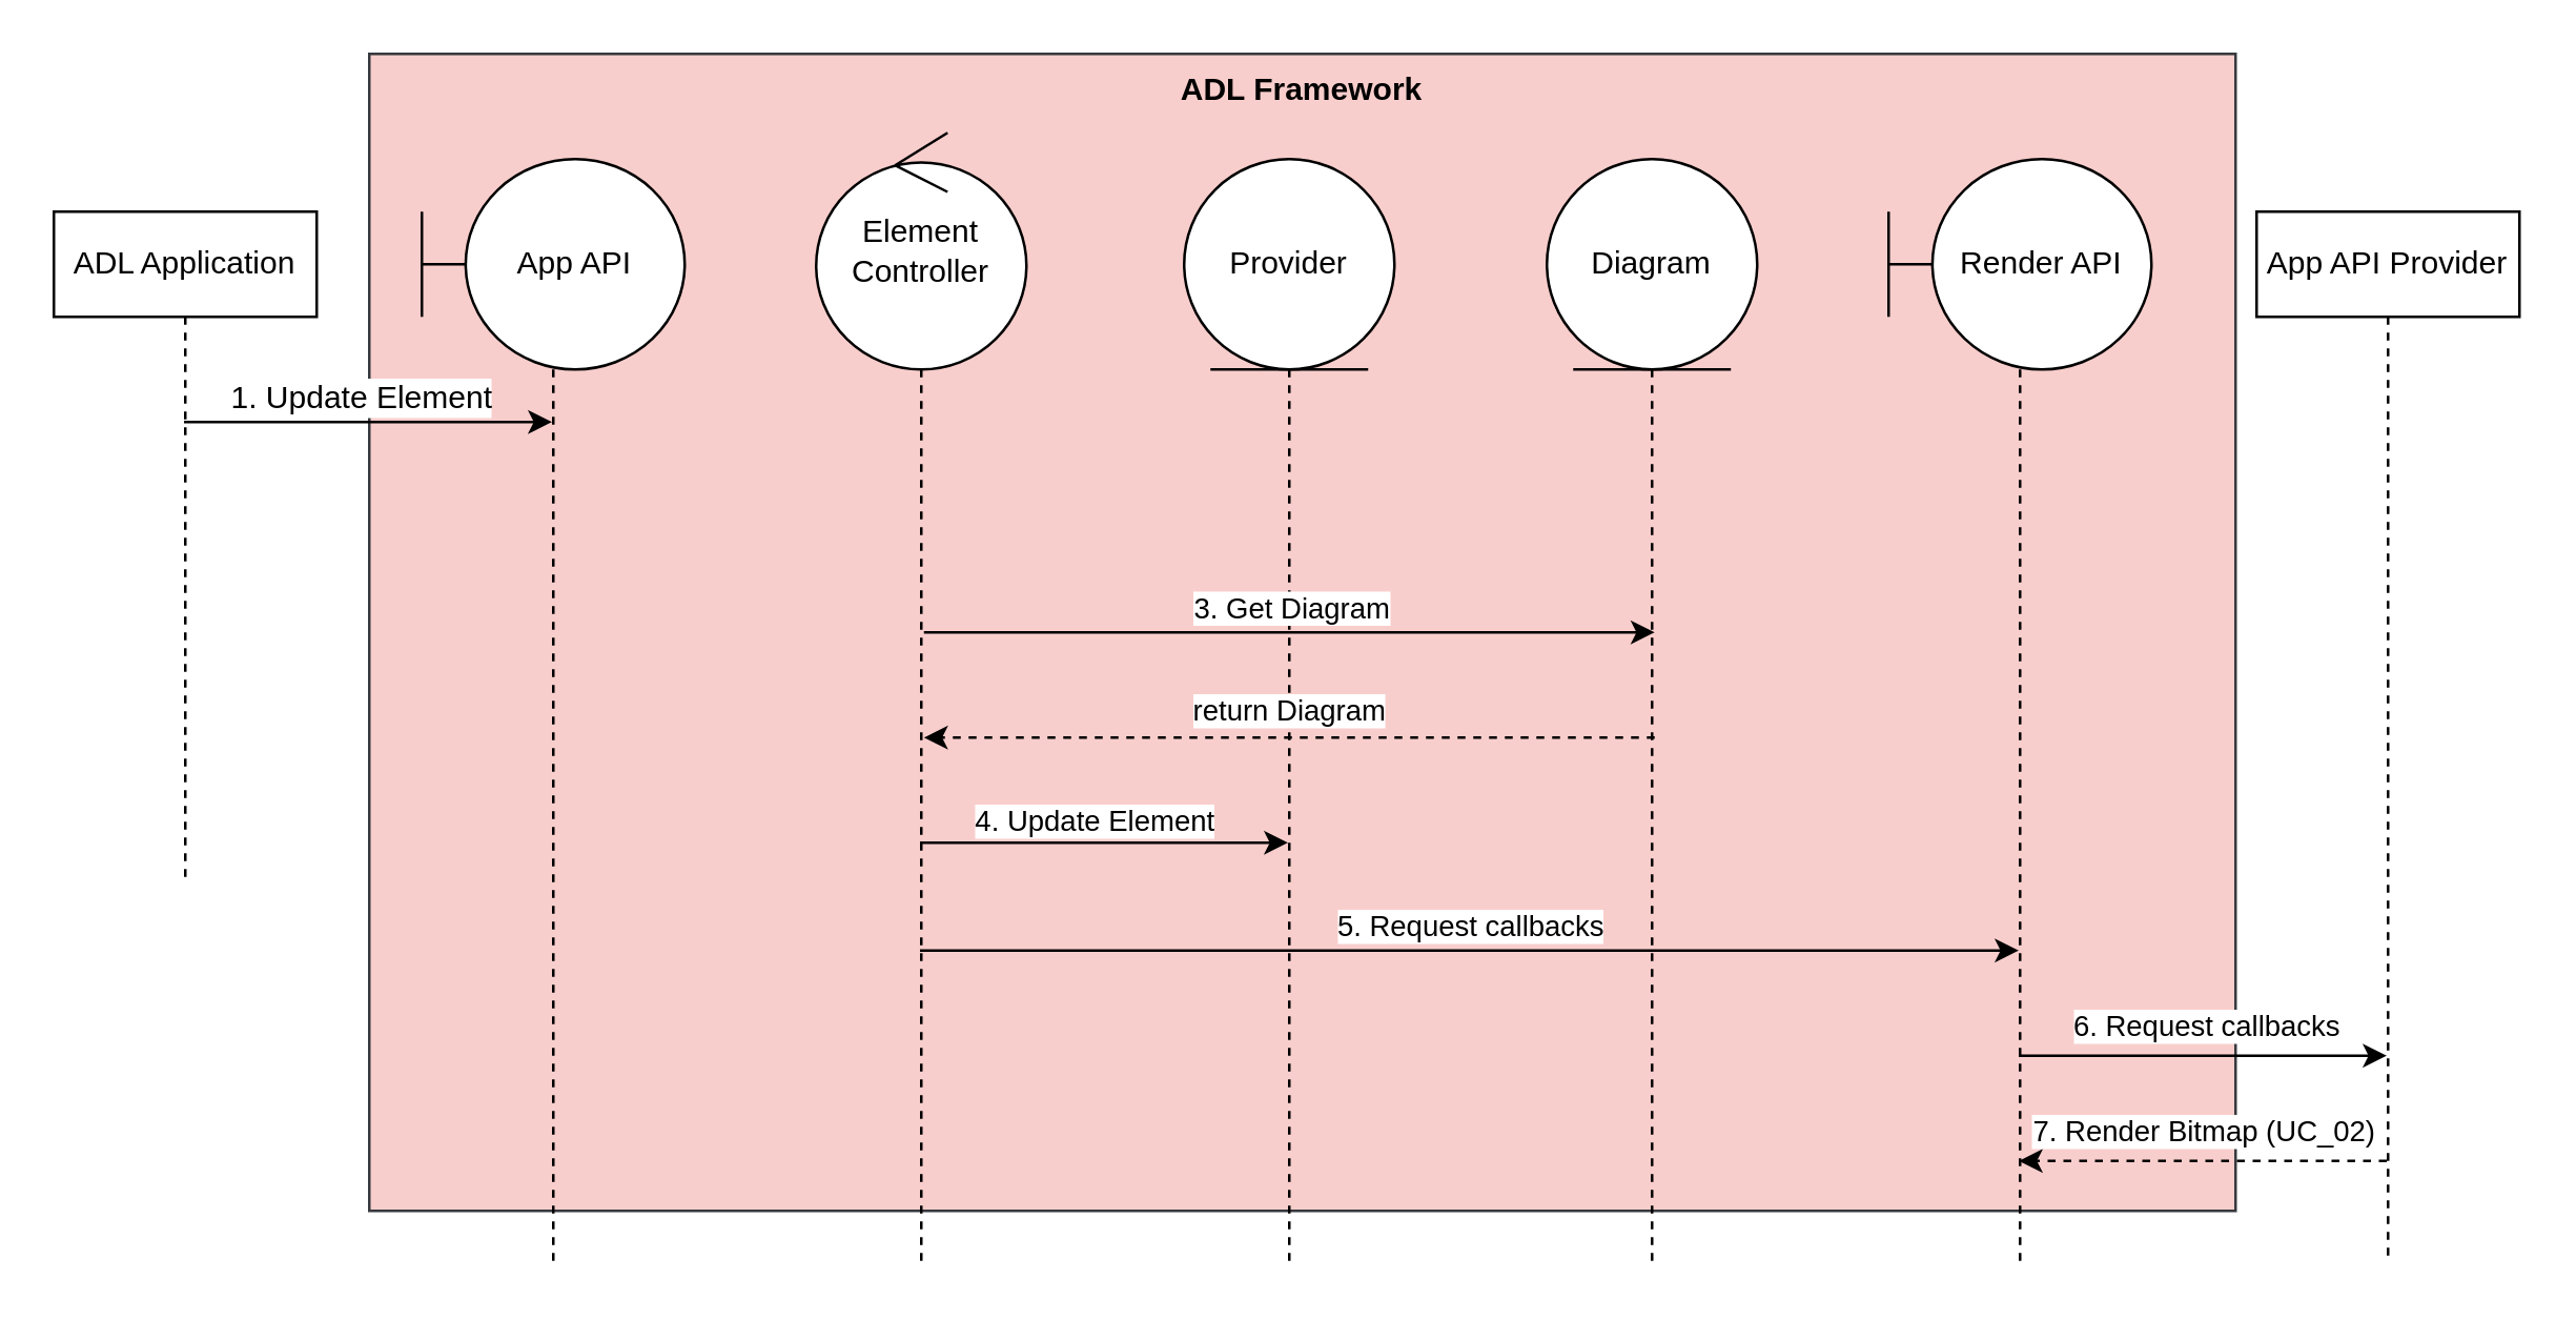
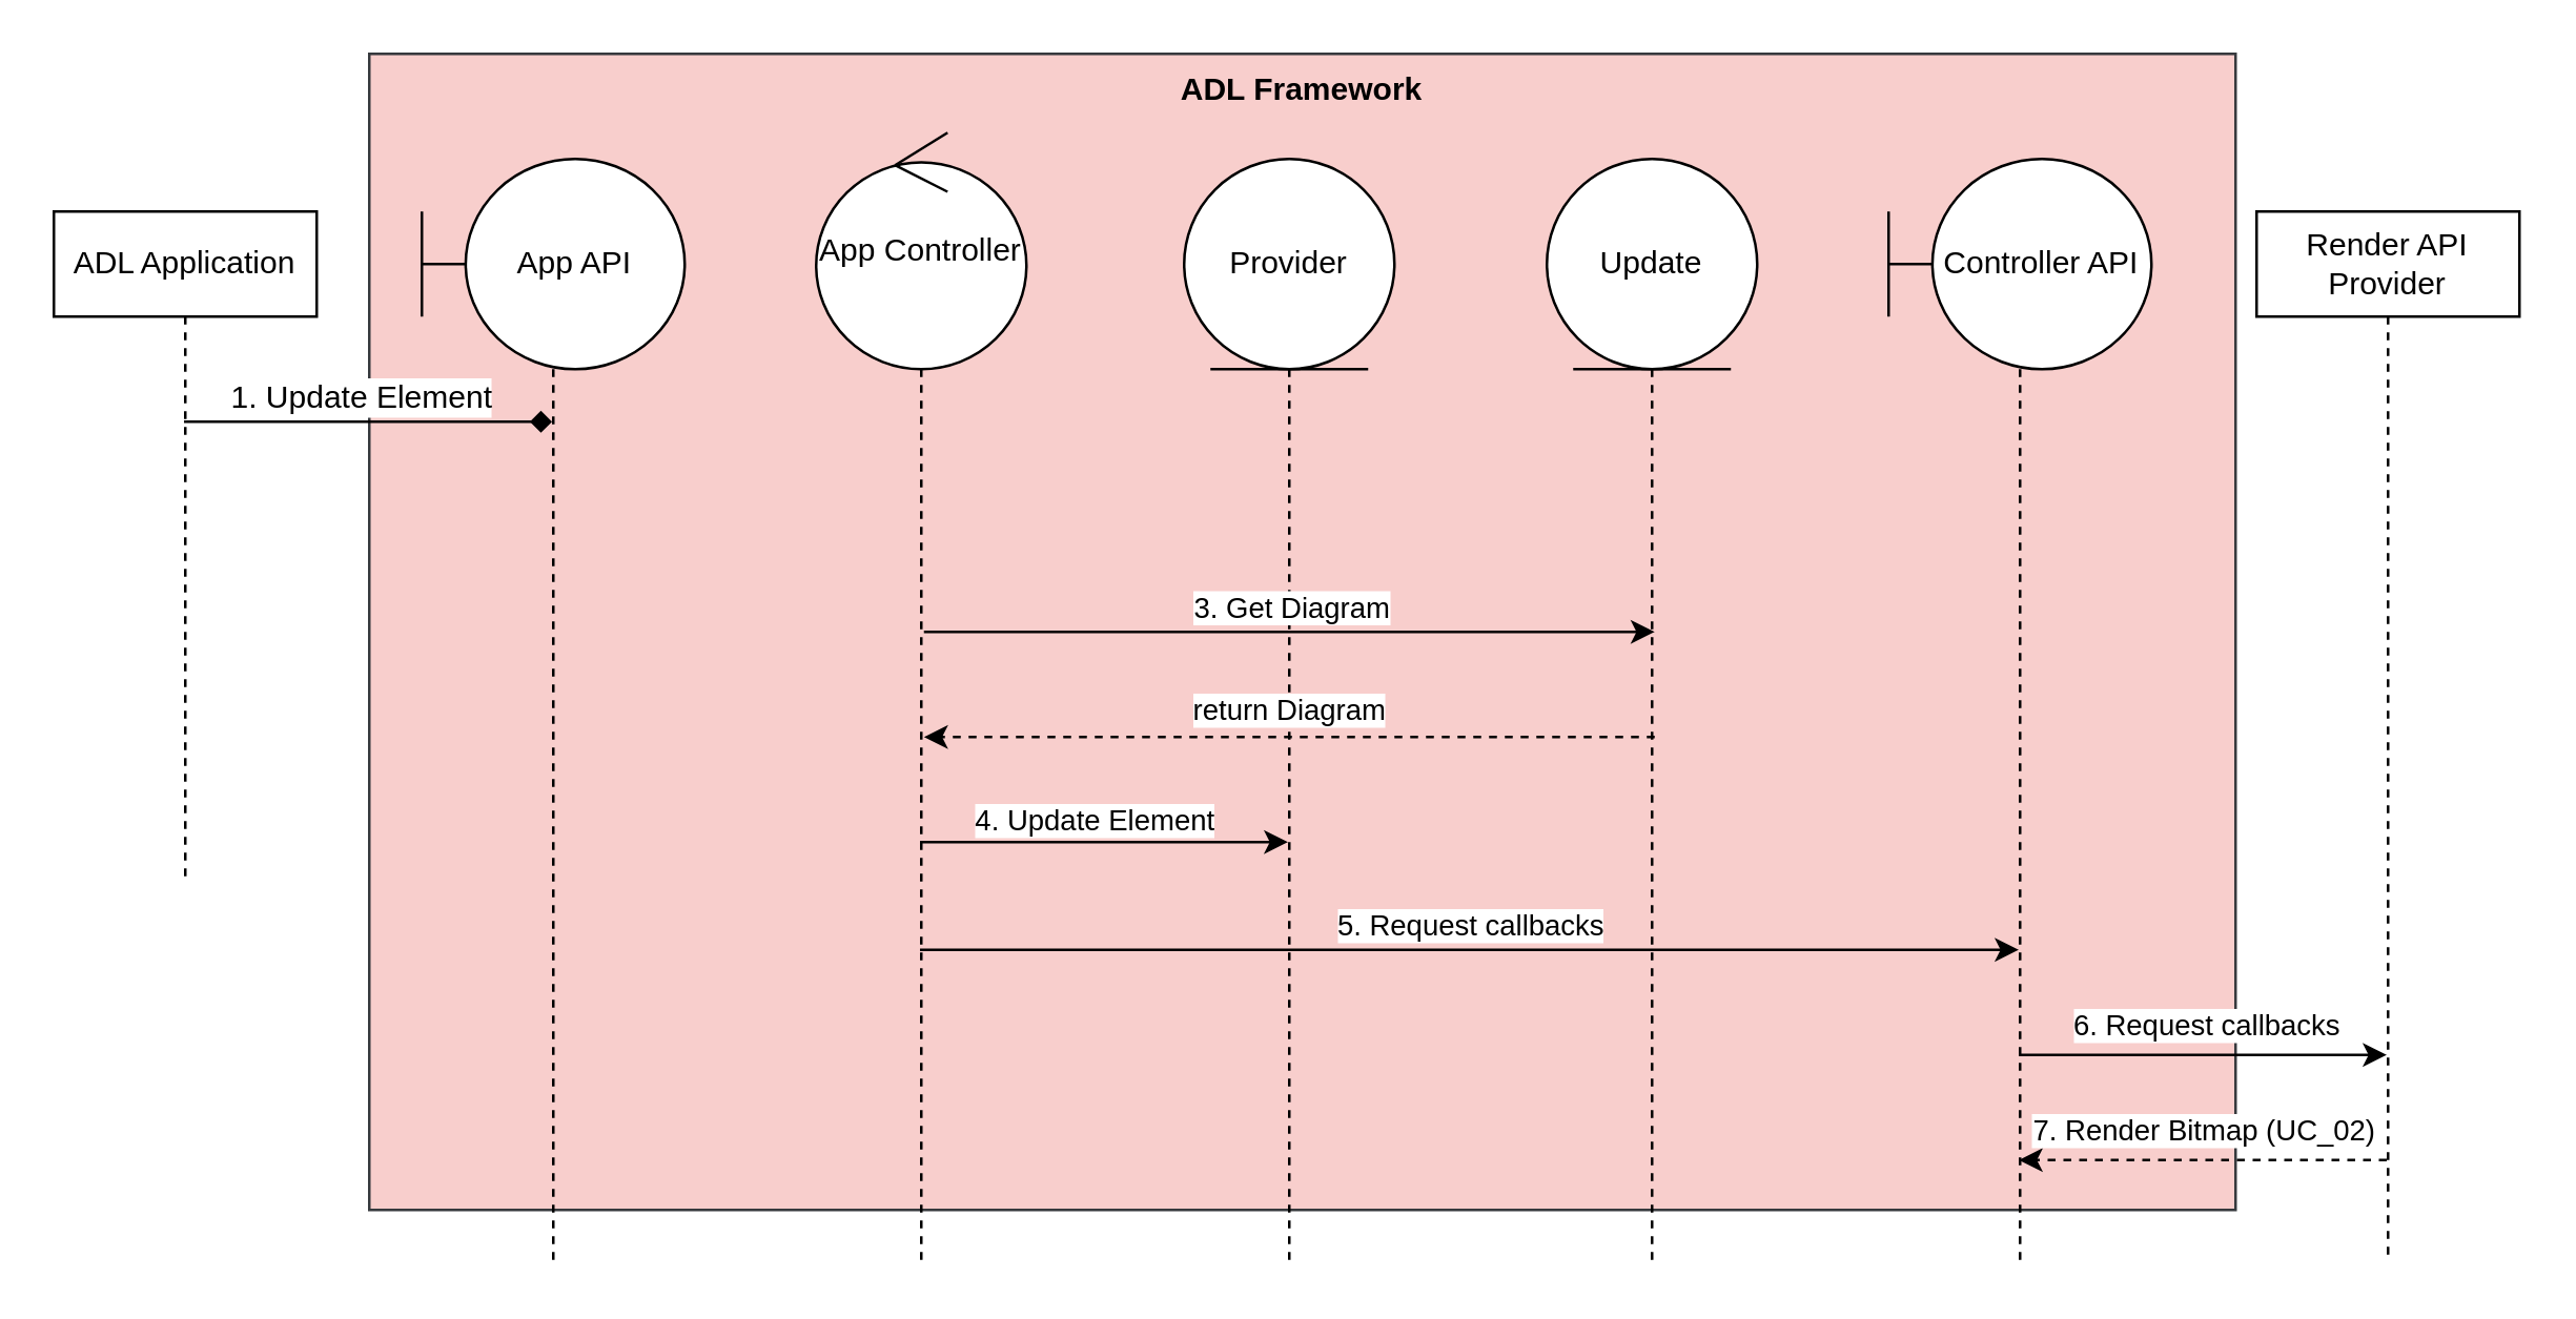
  <mxCell id="0" />
  <mxCell id="1" parent="0" />
  <mxCell id="2" value="ADL Framework" style="rounded=0;whiteSpace=wrap;html=1;strokeColor=#36393d;align=center;verticalAlign=top;fontFamily=Helvetica;fontSize=12;fillColor=#f8cecc;fontStyle=1;" parent="1" vertex="1"><mxGeometry x="140" y="20" width="710" height="440" as="geometry" /></mxCell>
  <mxCell id="3" value="Provider" style="shape=umlLifeline;perimeter=lifelinePerimeter;whiteSpace=wrap;html=1;container=1;dropTarget=0;collapsible=0;recursiveResize=0;outlineConnect=0;portConstraint=eastwest;newEdgeStyle={&quot;curved&quot;:0,&quot;rounded&quot;:0};participant=umlEntity;strokeColor=default;align=center;verticalAlign=middle;fontFamily=Helvetica;fontSize=12;fontColor=default;fillColor=default;size=80;" parent="1" vertex="1"><mxGeometry x="450" y="60" width="80" height="420" as="geometry" /></mxCell>
- <mxCell id="4" style="rounded=0;orthogonalLoop=1;jettySize=auto;html=1;fontFamily=Helvetica;fontSize=12;fontColor=default;" parent="1" source="6" target="10" edge="1"><mxGeometry relative="1" as="geometry"><Array as="points"><mxPoint x="160" y="160" /></Array></mxGeometry></mxCell>
+ <mxCell id="4" style="rounded=0;orthogonalLoop=1;jettySize=auto;html=1;fontFamily=Helvetica;fontSize=12;fontColor=default;endArrow=diamond;" parent="1" source="6" target="10" edge="1"><mxGeometry relative="1" as="geometry"><Array as="points"><mxPoint x="160" y="160" /></Array></mxGeometry></mxCell>
  <mxCell id="5" value="1. Update Element" style="edgeLabel;html=1;align=center;verticalAlign=middle;resizable=0;points=[];fontSize=12;fontFamily=Helvetica;fontColor=default;" parent="4" vertex="1" connectable="0"><mxGeometry x="-0.041" y="2" relative="1" as="geometry"><mxPoint y="-8" as="offset" /></mxGeometry></mxCell>
  <mxCell id="6" value="ADL Application" style="shape=umlLifeline;perimeter=lifelinePerimeter;whiteSpace=wrap;html=1;container=1;dropTarget=0;collapsible=0;recursiveResize=0;outlineConnect=0;portConstraint=eastwest;newEdgeStyle={&quot;curved&quot;:0,&quot;rounded&quot;:0};" parent="1" vertex="1"><mxGeometry x="20" y="80" width="100" height="255" as="geometry" /></mxCell>
  <mxCell id="7" style="rounded=0;orthogonalLoop=1;jettySize=auto;html=1;" parent="1" edge="1"><mxGeometry relative="1" as="geometry"><Array as="points"><mxPoint x="560" y="361" /></Array><mxPoint x="349.5" y="361" as="sourcePoint" /><mxPoint x="767.5" y="361" as="targetPoint" /></mxGeometry></mxCell>
  <mxCell id="8" value="5. Request callbacks" style="edgeLabel;html=1;align=center;verticalAlign=middle;resizable=0;points=[];" parent="7" vertex="1" connectable="0"><mxGeometry x="-0.002" relative="1" as="geometry"><mxPoint y="-10" as="offset" /></mxGeometry></mxCell>
- <mxCell id="9" value="Element Controller" style="shape=umlLifeline;perimeter=lifelinePerimeter;whiteSpace=wrap;html=1;container=1;dropTarget=0;collapsible=0;recursiveResize=0;outlineConnect=0;portConstraint=eastwest;newEdgeStyle={&quot;curved&quot;:0,&quot;rounded&quot;:0};participant=umlControl;strokeColor=default;align=center;verticalAlign=middle;fontFamily=Helvetica;fontSize=12;fontColor=default;fillColor=default;size=90;" parent="1" vertex="1"><mxGeometry x="310" y="50" width="80" height="430" as="geometry" /></mxCell>
+ <mxCell id="9" value="App Controller" style="shape=umlLifeline;perimeter=lifelinePerimeter;whiteSpace=wrap;html=1;container=1;dropTarget=0;collapsible=0;recursiveResize=0;outlineConnect=0;portConstraint=eastwest;newEdgeStyle={&quot;curved&quot;:0,&quot;rounded&quot;:0};participant=umlControl;strokeColor=default;align=center;verticalAlign=middle;fontFamily=Helvetica;fontSize=12;fontColor=default;fillColor=default;size=90;" parent="1" vertex="1"><mxGeometry x="310" y="50" width="80" height="430" as="geometry" /></mxCell>
  <mxCell id="10" value="&amp;nbsp; &amp;nbsp; &amp;nbsp;App API" style="shape=umlLifeline;perimeter=lifelinePerimeter;whiteSpace=wrap;html=1;container=1;dropTarget=0;collapsible=0;recursiveResize=0;outlineConnect=0;portConstraint=eastwest;newEdgeStyle={&quot;curved&quot;:0,&quot;rounded&quot;:0};participant=umlBoundary;size=80;" parent="1" vertex="1"><mxGeometry x="160" y="60" width="100" height="420" as="geometry" /></mxCell>
  <mxCell id="11" style="rounded=0;orthogonalLoop=1;jettySize=auto;html=1;" parent="1" edge="1"><mxGeometry relative="1" as="geometry"><mxPoint x="349.5" y="320" as="sourcePoint" /><mxPoint x="489.5" y="320" as="targetPoint" /><Array as="points"><mxPoint x="410" y="320" /></Array></mxGeometry></mxCell>
  <mxCell id="12" value="4. Update Element" style="edgeLabel;html=1;align=center;verticalAlign=middle;resizable=0;points=[];" parent="11" vertex="1" connectable="0"><mxGeometry x="-0.052" y="3" relative="1" as="geometry"><mxPoint y="-6" as="offset" /></mxGeometry></mxCell>
  <mxCell id="13" style="rounded=0;orthogonalLoop=1;jettySize=auto;html=1;" parent="1" edge="1"><mxGeometry relative="1" as="geometry"><mxPoint x="351" y="240" as="sourcePoint" /><mxPoint x="629" y="240" as="targetPoint" /><Array as="points"><mxPoint x="501.5" y="240" /></Array></mxGeometry></mxCell>
  <mxCell id="14" value="3. Get Diagram" style="edgeLabel;html=1;align=center;verticalAlign=middle;resizable=0;points=[];" parent="13" vertex="1" connectable="0"><mxGeometry x="0.65" y="-2" relative="1" as="geometry"><mxPoint x="-90" y="-12" as="offset" /></mxGeometry></mxCell>
- <mxCell id="15" value="Diagram" style="shape=umlLifeline;perimeter=lifelinePerimeter;whiteSpace=wrap;html=1;container=1;dropTarget=0;collapsible=0;recursiveResize=0;outlineConnect=0;portConstraint=eastwest;newEdgeStyle={&quot;curved&quot;:0,&quot;rounded&quot;:0};participant=umlEntity;strokeColor=default;align=center;verticalAlign=middle;fontFamily=Helvetica;fontSize=12;fontColor=default;fillColor=default;size=80;" parent="1" vertex="1"><mxGeometry x="588" y="60" width="80" height="420" as="geometry" /></mxCell>
+ <mxCell id="15" value="Update" style="shape=umlLifeline;perimeter=lifelinePerimeter;whiteSpace=wrap;html=1;container=1;dropTarget=0;collapsible=0;recursiveResize=0;outlineConnect=0;portConstraint=eastwest;newEdgeStyle={&quot;curved&quot;:0,&quot;rounded&quot;:0};participant=umlEntity;strokeColor=default;align=center;verticalAlign=middle;fontFamily=Helvetica;fontSize=12;fontColor=default;fillColor=default;size=80;" parent="1" vertex="1"><mxGeometry x="588" y="60" width="80" height="420" as="geometry" /></mxCell>
  <mxCell id="16" style="rounded=0;orthogonalLoop=1;jettySize=auto;html=1;dashed=1;" parent="1" edge="1"><mxGeometry relative="1" as="geometry"><Array as="points"><mxPoint x="830" y="441" /></Array><mxPoint x="907.5" y="441" as="sourcePoint" /><mxPoint x="767.5" y="441" as="targetPoint" /></mxGeometry></mxCell>
  <mxCell id="17" value="7. Render Bitmap (UC_02)" style="edgeLabel;html=1;align=center;verticalAlign=middle;resizable=0;points=[];" parent="16" vertex="1" connectable="0"><mxGeometry x="0.145" y="-2" relative="1" as="geometry"><mxPoint x="10" y="-10" as="offset" /></mxGeometry></mxCell>
- <mxCell id="18" value="App API Provider" style="shape=umlLifeline;perimeter=lifelinePerimeter;whiteSpace=wrap;html=1;container=1;dropTarget=0;collapsible=0;recursiveResize=0;outlineConnect=0;portConstraint=eastwest;newEdgeStyle={&quot;curved&quot;:0,&quot;rounded&quot;:0};" parent="1" vertex="1"><mxGeometry x="858" y="80" width="100" height="400" as="geometry" /></mxCell>
+ <mxCell id="18" value="Render API Provider" style="shape=umlLifeline;perimeter=lifelinePerimeter;whiteSpace=wrap;html=1;container=1;dropTarget=0;collapsible=0;recursiveResize=0;outlineConnect=0;portConstraint=eastwest;newEdgeStyle={&quot;curved&quot;:0,&quot;rounded&quot;:0};" parent="1" vertex="1"><mxGeometry x="858" y="80" width="100" height="400" as="geometry" /></mxCell>
  <mxCell id="19" style="rounded=0;orthogonalLoop=1;jettySize=auto;html=1;" parent="1" edge="1"><mxGeometry relative="1" as="geometry"><Array as="points"><mxPoint x="830" y="401" /></Array><mxPoint x="767.5" y="401" as="sourcePoint" /><mxPoint x="907.5" y="401" as="targetPoint" /></mxGeometry></mxCell>
  <mxCell id="20" value="6. Request callbacks" style="edgeLabel;html=1;align=center;verticalAlign=middle;resizable=0;points=[];" parent="19" vertex="1" connectable="0"><mxGeometry x="-0.132" y="2" relative="1" as="geometry"><mxPoint x="10" y="-10" as="offset" /></mxGeometry></mxCell>
- <mxCell id="21" value="&amp;nbsp; &amp;nbsp; &amp;nbsp;Render API" style="shape=umlLifeline;perimeter=lifelinePerimeter;whiteSpace=wrap;html=1;container=1;dropTarget=0;collapsible=0;recursiveResize=0;outlineConnect=0;portConstraint=eastwest;newEdgeStyle={&quot;curved&quot;:0,&quot;rounded&quot;:0};participant=umlBoundary;size=80;" parent="1" vertex="1"><mxGeometry x="718" y="60" width="100" height="420" as="geometry" /></mxCell>
+ <mxCell id="21" value="&amp;nbsp; &amp;nbsp; &amp;nbsp;Controller API" style="shape=umlLifeline;perimeter=lifelinePerimeter;whiteSpace=wrap;html=1;container=1;dropTarget=0;collapsible=0;recursiveResize=0;outlineConnect=0;portConstraint=eastwest;newEdgeStyle={&quot;curved&quot;:0,&quot;rounded&quot;:0};participant=umlBoundary;size=80;" parent="1" vertex="1"><mxGeometry x="718" y="60" width="100" height="420" as="geometry" /></mxCell>
  <mxCell id="22" value="return Diagram" style="rounded=0;orthogonalLoop=1;jettySize=auto;html=1;dashed=1;" parent="1" edge="1"><mxGeometry y="-10" relative="1" as="geometry"><mxPoint x="629" y="280" as="sourcePoint" /><mxPoint x="351" y="280" as="targetPoint" /><mxPoint as="offset" /></mxGeometry></mxCell>
